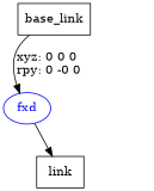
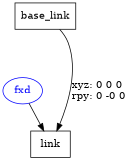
  digraph {
    node [shape=box]
    n1 [label=base_link]
    fxd [color=blue fontcolor=blue shape=ellipse]
    n3 [label=link]
-   n1 -> fxd [label="xyz: 0 0 0 \nrpy: 0 -0 0"]
+   n1 -> n3 [label="xyz: 0 0 0 \nrpy: 0 -0 0"]
    fxd -> n3
  }
